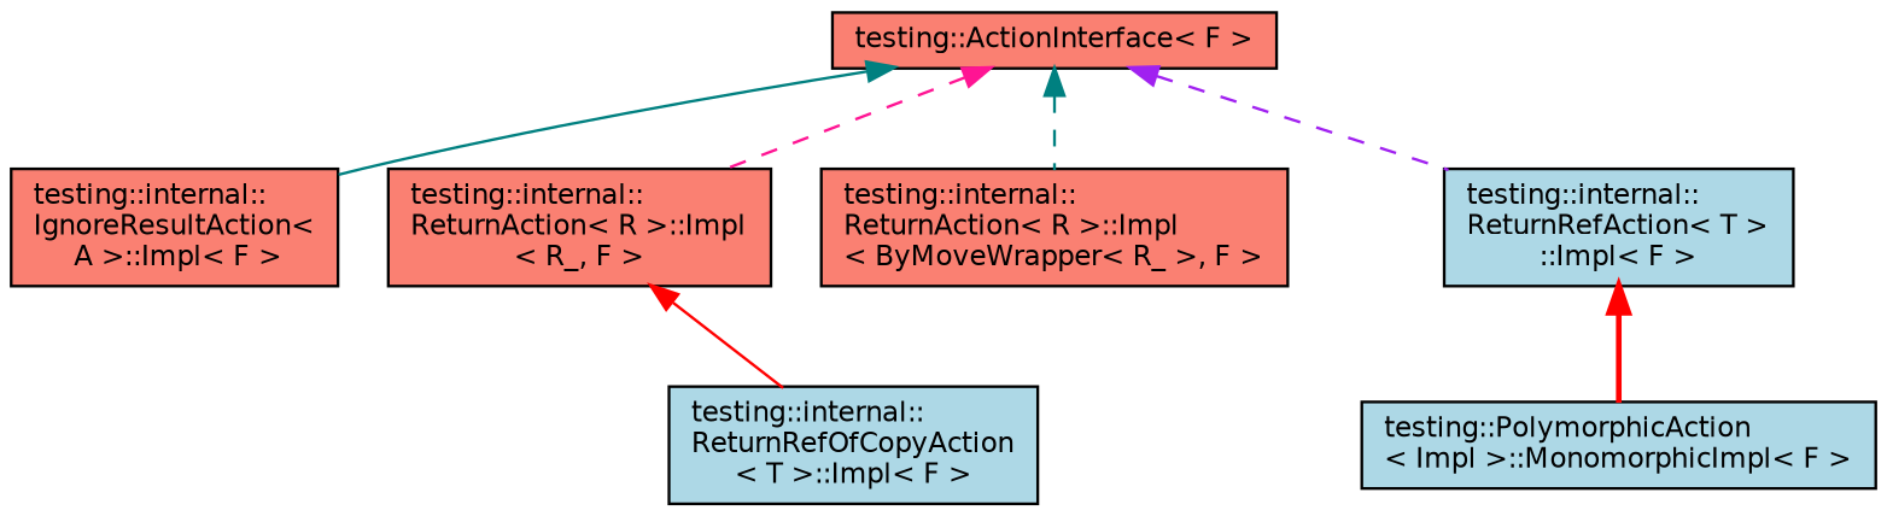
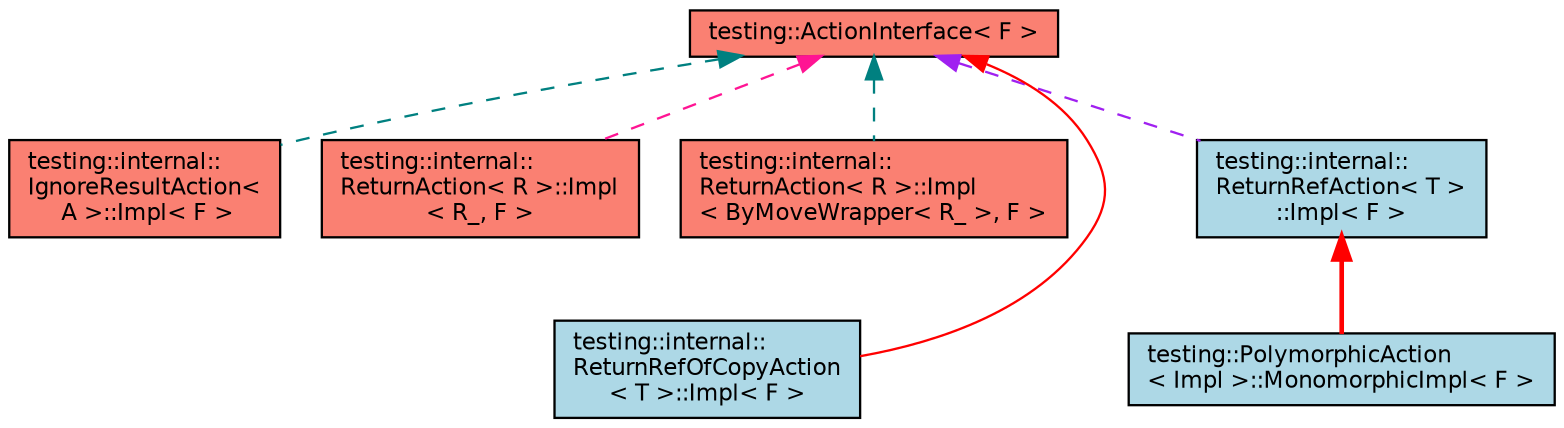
  digraph {
    rankdir=TB
    node [color=black fillcolor=salmon fontname=Helvetica fontsize=10 shape=record style=filled]
    edge [color=teal dir=back fontname=Helvetica fontsize=10 labelfontname=Helvetica labelfontsize=10 style=dashed]
    n1 [height=0.2 label="testing::ActionInterface\< F \>" width=0.4]
    n2 [height=0.2 label="testing::internal::\lIgnoreResultAction\<\l A \>::Impl\< F \>" width=0.4]
    n3 [height=0.2 label="testing::internal::\lReturnAction\< R \>::Impl\l\< R_, F \>" width=0.4]
    n4 [height=0.2 label="testing::internal::\lReturnAction\< R \>::Impl\l\< ByMoveWrapper\< R_ \>, F \>" width=0.4]
    n5 [fillcolor=lightblue height=0.2 label="testing::internal::\lReturnRefAction\< T \>\l::Impl\< F \>" width=0.4]
    n6 [fillcolor=lightblue height=0.2 label="testing::internal::\lReturnRefOfCopyAction\l\< T \>::Impl\< F \>" width=0.4]
    n7 [fillcolor=lightblue height=0.2 label="testing::PolymorphicAction\l\< Impl \>::MonomorphicImpl\< F \>" width=0.4]
-   n1 -> n2 [style=solid]
+   n1 -> n2
    n1 -> n3 [color=deeppink]
    n1 -> n4
    n1 -> n5 [color=purple]
-   n3 -> n6 [color=red style=solid]
+   n1 -> n6 [color=red style=solid]
    n5 -> n7 [color=red style=bold]
  }
